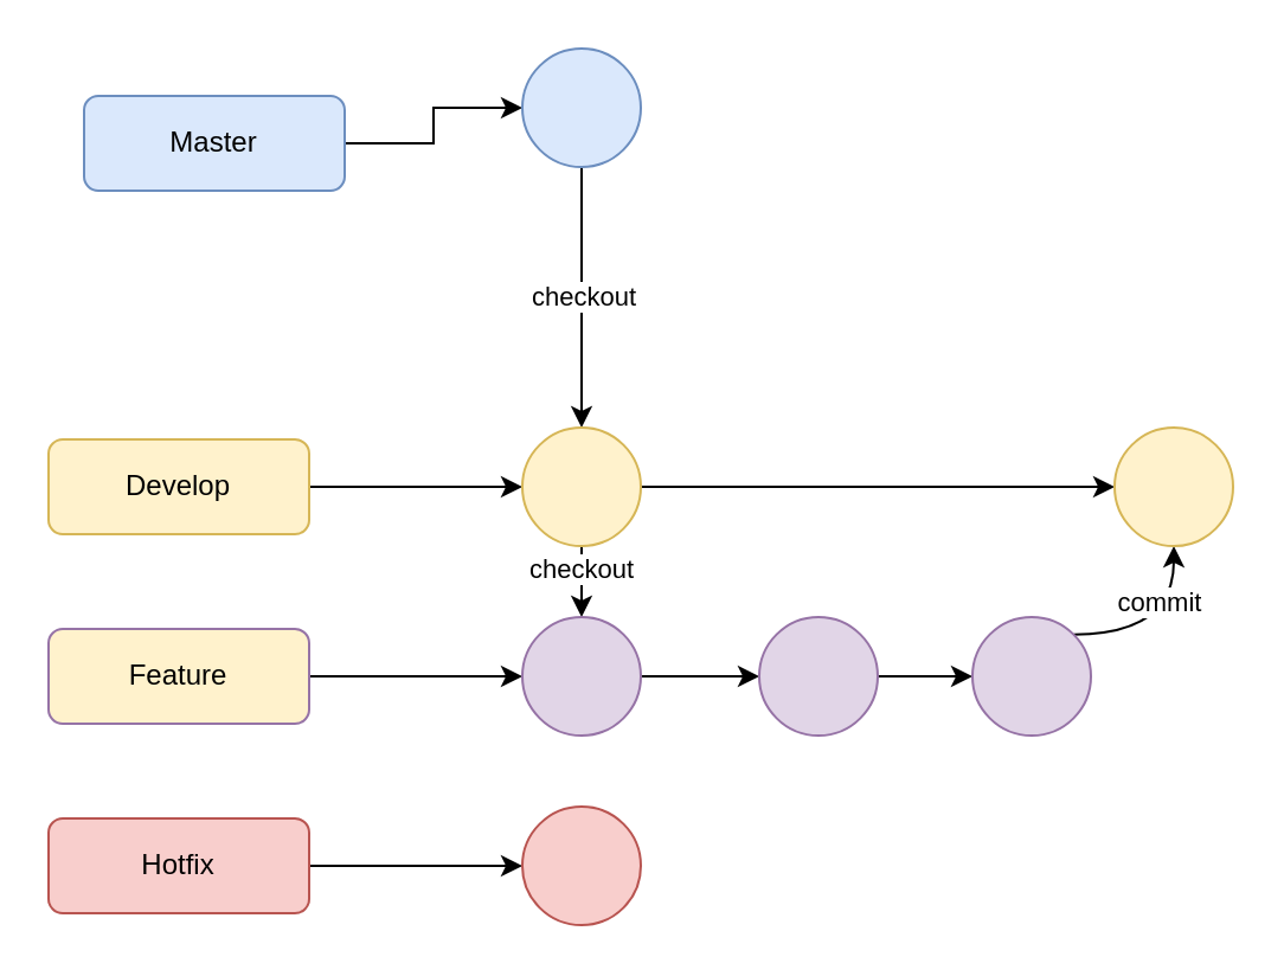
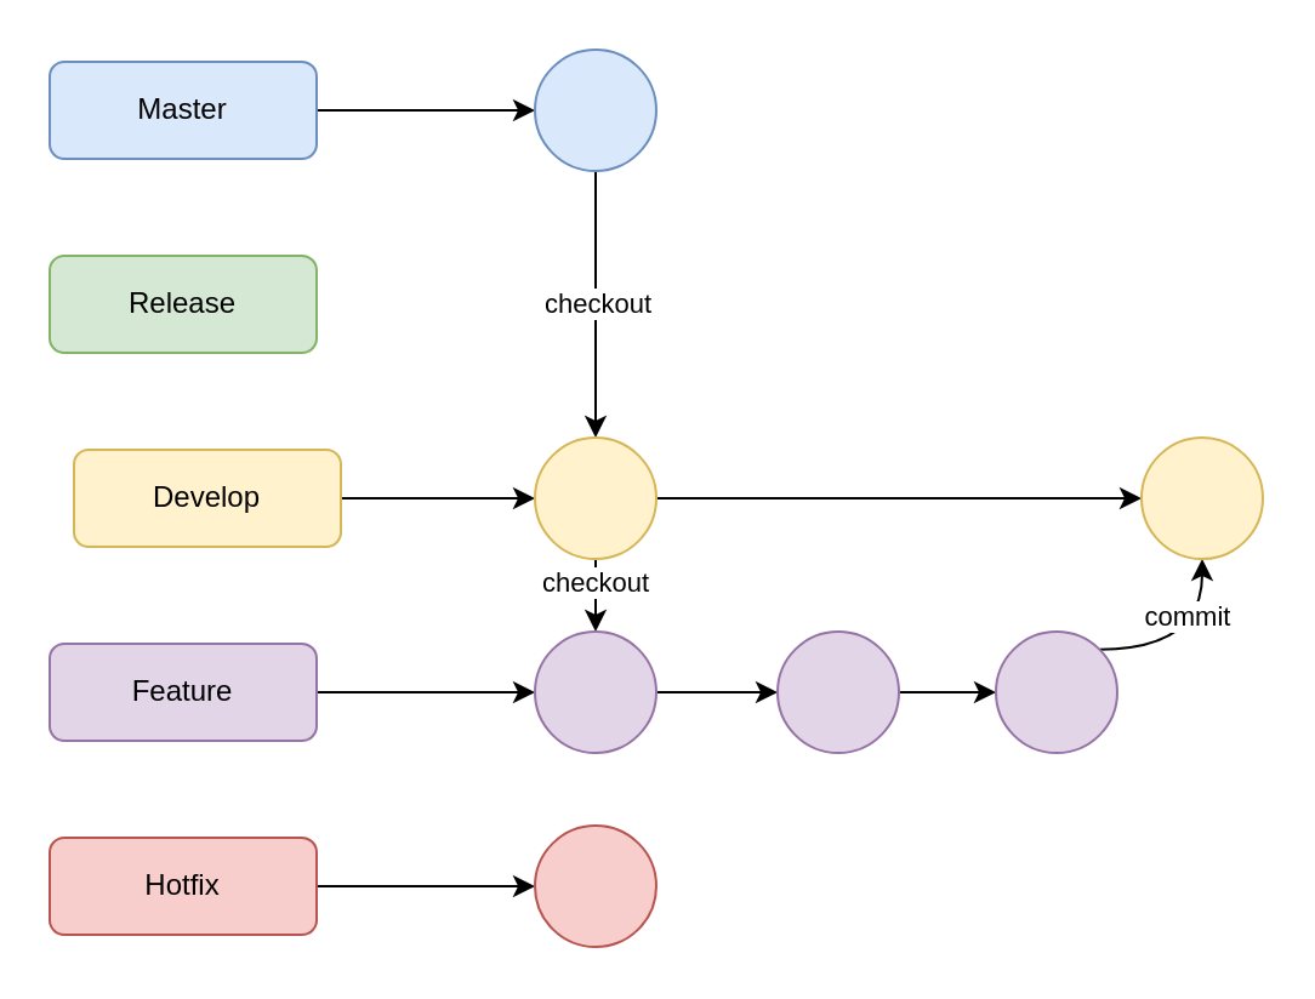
  <mxCell id="0" />
  <mxCell id="1" parent="0" />
  <mxCell id="2" value="" style="edgeStyle=orthogonalEdgeStyle;rounded=0;orthogonalLoop=1;jettySize=auto;html=1;" edge="1" parent="1" source="3" target="13"><mxGeometry relative="1" as="geometry" /></mxCell>
- <mxCell id="3" value="Master" style="rounded=1;whiteSpace=wrap;html=1;fillColor=#dae8fc;strokeColor=#6c8ebf;" vertex="1" parent="1"><mxGeometry x="35" y="40" width="110" height="40" as="geometry" /></mxCell>
+ <mxCell id="3" value="Master" style="rounded=1;whiteSpace=wrap;html=1;fillColor=#dae8fc;strokeColor=#6c8ebf;" vertex="1" parent="1"><mxGeometry x="20" y="25" width="110" height="40" as="geometry" /></mxCell>
+ <mxCell id="4" value="Release" style="rounded=1;whiteSpace=wrap;html=1;fillColor=#d5e8d4;strokeColor=#82b366;" vertex="1" parent="1"><mxGeometry x="20" y="105" width="110" height="40" as="geometry" /></mxCell>
  <mxCell id="5" value="" style="edgeStyle=orthogonalEdgeStyle;rounded=0;orthogonalLoop=1;jettySize=auto;html=1;" edge="1" parent="1" source="6" target="17"><mxGeometry relative="1" as="geometry" /></mxCell>
- <mxCell id="6" value="Develop" style="rounded=1;whiteSpace=wrap;html=1;fillColor=#fff2cc;strokeColor=#d6b656;" vertex="1" parent="1"><mxGeometry x="20" y="185" width="110" height="40" as="geometry" /></mxCell>
+ <mxCell id="6" value="Develop" style="rounded=1;whiteSpace=wrap;html=1;fillColor=#fff2cc;strokeColor=#d6b656;" vertex="1" parent="1"><mxGeometry x="30" y="185" width="110" height="40" as="geometry" /></mxCell>
  <mxCell id="7" value="" style="edgeStyle=orthogonalEdgeStyle;rounded=0;orthogonalLoop=1;jettySize=auto;html=1;" edge="1" parent="1" source="8" target="19"><mxGeometry relative="1" as="geometry" /></mxCell>
- <mxCell id="8" value="Feature" style="rounded=1;whiteSpace=wrap;html=1;fillColor=#fff2cc;strokeColor=#9673a6;" vertex="1" parent="1"><mxGeometry x="20" y="265" width="110" height="40" as="geometry" /></mxCell>
+ <mxCell id="8" value="Feature" style="rounded=1;whiteSpace=wrap;html=1;fillColor=#e1d5e7;strokeColor=#9673a6;" vertex="1" parent="1"><mxGeometry x="20" y="265" width="110" height="40" as="geometry" /></mxCell>
  <mxCell id="9" value="" style="edgeStyle=orthogonalEdgeStyle;rounded=0;orthogonalLoop=1;jettySize=auto;html=1;" edge="1" parent="1" source="10" target="20"><mxGeometry relative="1" as="geometry" /></mxCell>
  <mxCell id="10" value="Hotfix" style="rounded=1;whiteSpace=wrap;html=1;fillColor=#f8cecc;strokeColor=#b85450;" vertex="1" parent="1"><mxGeometry x="20" y="345" width="110" height="40" as="geometry" /></mxCell>
  <mxCell id="11" style="edgeStyle=orthogonalEdgeStyle;rounded=0;orthogonalLoop=1;jettySize=auto;html=1;exitX=0.5;exitY=1;exitDx=0;exitDy=0;entryX=0.5;entryY=0;entryDx=0;entryDy=0;curved=1;" edge="1" parent="1" source="13" target="17"><mxGeometry relative="1" as="geometry" /></mxCell>
  <mxCell id="12" value="checkout" style="edgeLabel;html=1;align=center;verticalAlign=middle;resizable=0;points=[];" vertex="1" connectable="0" parent="11"><mxGeometry x="-0.016" relative="1" as="geometry"><mxPoint as="offset" /></mxGeometry></mxCell>
  <mxCell id="13" value="" style="ellipse;whiteSpace=wrap;html=1;fillColor=#dae8fc;strokeColor=#6c8ebf;rounded=1;" vertex="1" parent="1"><mxGeometry x="220" y="20" width="50" height="50" as="geometry" /></mxCell>
  <mxCell id="14" style="edgeStyle=orthogonalEdgeStyle;rounded=0;orthogonalLoop=1;jettySize=auto;html=1;exitX=0.5;exitY=1;exitDx=0;exitDy=0;entryX=0.5;entryY=0;entryDx=0;entryDy=0;" edge="1" parent="1" source="17" target="19"><mxGeometry relative="1" as="geometry" /></mxCell>
  <mxCell id="15" value="checkout" style="edgeLabel;html=1;align=center;verticalAlign=middle;resizable=0;points=[];" vertex="1" connectable="0" parent="14"><mxGeometry x="-0.4" y="-1" relative="1" as="geometry"><mxPoint as="offset" /></mxGeometry></mxCell>
  <mxCell id="16" value="" style="edgeStyle=orthogonalEdgeStyle;rounded=0;orthogonalLoop=1;jettySize=auto;html=1;" edge="1" parent="1" source="17" target="26"><mxGeometry relative="1" as="geometry" /></mxCell>
  <mxCell id="17" value="" style="ellipse;whiteSpace=wrap;html=1;fillColor=#fff2cc;strokeColor=#d6b656;rounded=1;" vertex="1" parent="1"><mxGeometry x="220" y="180" width="50" height="50" as="geometry" /></mxCell>
  <mxCell id="18" value="" style="edgeStyle=orthogonalEdgeStyle;rounded=0;orthogonalLoop=1;jettySize=auto;html=1;" edge="1" parent="1" source="19" target="22"><mxGeometry relative="1" as="geometry" /></mxCell>
  <mxCell id="19" value="" style="ellipse;whiteSpace=wrap;html=1;fillColor=#e1d5e7;strokeColor=#9673a6;rounded=1;" vertex="1" parent="1"><mxGeometry x="220" y="260" width="50" height="50" as="geometry" /></mxCell>
  <mxCell id="20" value="" style="ellipse;whiteSpace=wrap;html=1;fillColor=#f8cecc;strokeColor=#b85450;rounded=1;" vertex="1" parent="1"><mxGeometry x="220" y="340" width="50" height="50" as="geometry" /></mxCell>
  <mxCell id="21" value="" style="edgeStyle=orthogonalEdgeStyle;rounded=0;orthogonalLoop=1;jettySize=auto;html=1;" edge="1" parent="1" source="22" target="25"><mxGeometry relative="1" as="geometry" /></mxCell>
  <mxCell id="22" value="" style="ellipse;whiteSpace=wrap;html=1;fillColor=#e1d5e7;strokeColor=#9673a6;rounded=1;" vertex="1" parent="1"><mxGeometry x="320" y="260" width="50" height="50" as="geometry" /></mxCell>
  <mxCell id="23" style="edgeStyle=orthogonalEdgeStyle;rounded=0;orthogonalLoop=1;jettySize=auto;html=1;exitX=1;exitY=0;exitDx=0;exitDy=0;entryX=0.5;entryY=1;entryDx=0;entryDy=0;curved=1;" edge="1" parent="1" source="25" target="26"><mxGeometry relative="1" as="geometry" /></mxCell>
  <mxCell id="24" value="commit" style="edgeLabel;html=1;align=center;verticalAlign=middle;resizable=0;points=[];" vertex="1" connectable="0" parent="23"><mxGeometry x="0.397" y="7" relative="1" as="geometry"><mxPoint as="offset" /></mxGeometry></mxCell>
  <mxCell id="25" value="" style="ellipse;whiteSpace=wrap;html=1;fillColor=#e1d5e7;strokeColor=#9673a6;rounded=1;" vertex="1" parent="1"><mxGeometry x="410" y="260" width="50" height="50" as="geometry" /></mxCell>
  <mxCell id="26" value="" style="ellipse;whiteSpace=wrap;html=1;fillColor=#fff2cc;strokeColor=#d6b656;rounded=1;" vertex="1" parent="1"><mxGeometry x="470" y="180" width="50" height="50" as="geometry" /></mxCell>
